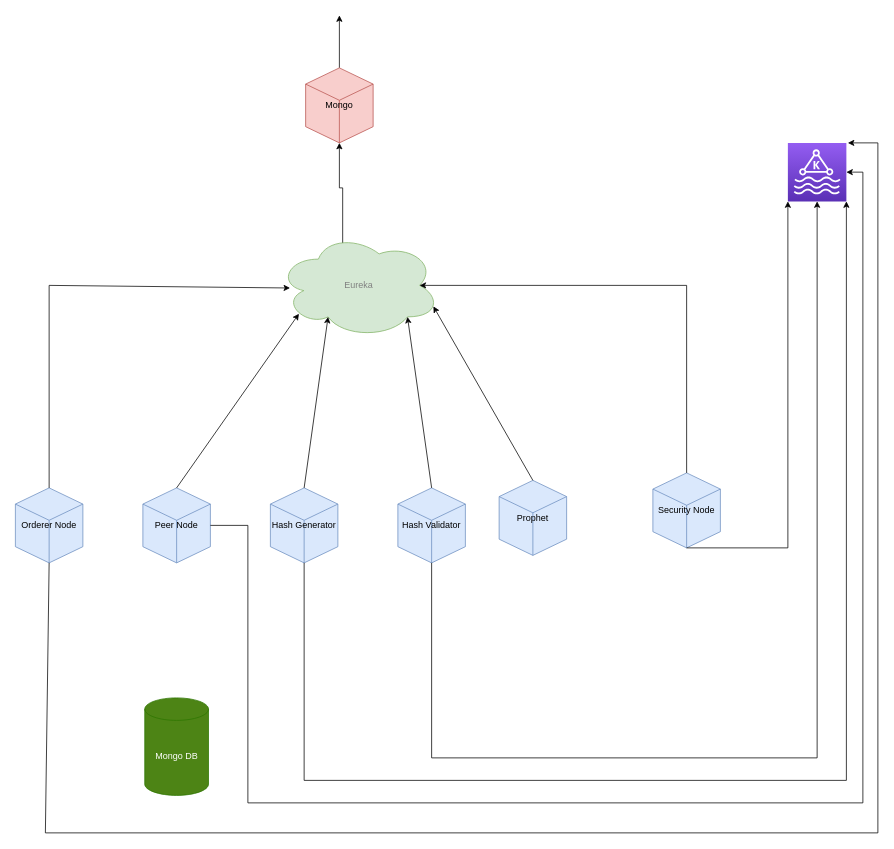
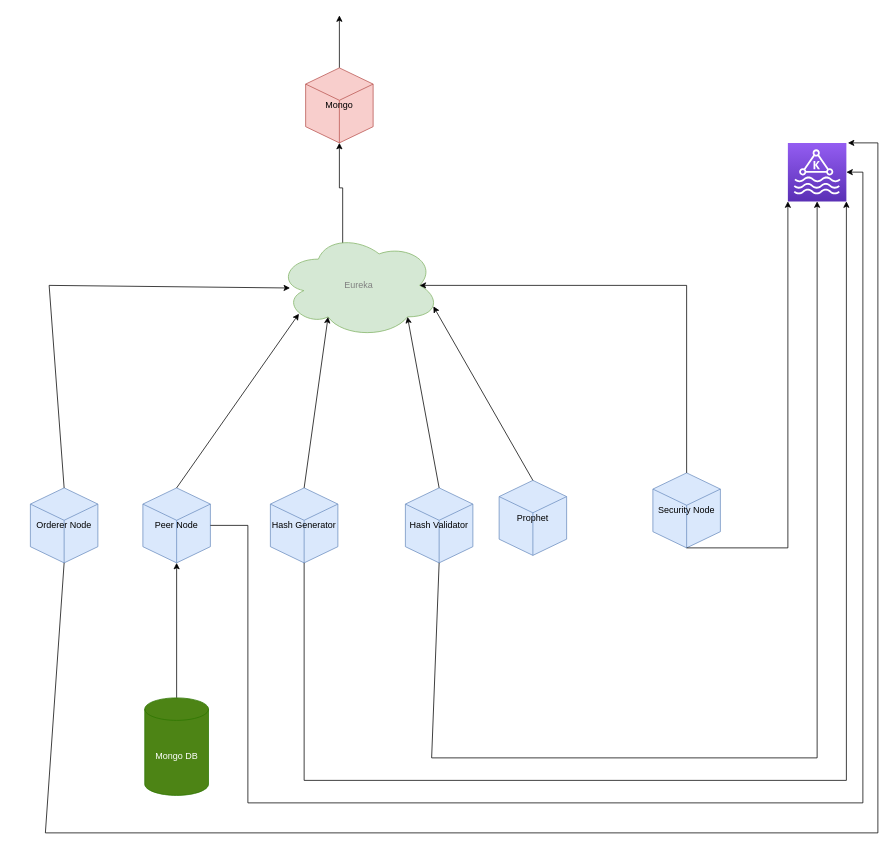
  <mxCell id="0" />
  <mxCell id="1" parent="0" />
  <mxCell id="2" style="edgeStyle=orthogonalEdgeStyle;rounded=0;orthogonalLoop=1;jettySize=auto;html=1;entryX=0.5;entryY=1;entryDx=0;entryDy=0;entryPerimeter=0;exitX=0.4;exitY=0.1;exitDx=0;exitDy=0;exitPerimeter=0;" edge="1" parent="1" source="3" target="11"><mxGeometry relative="1" as="geometry" /></mxCell>
  <mxCell id="3" value="&lt;font color=&quot;#808080&quot;&gt;Eureka&lt;/font&gt;" style="ellipse;shape=cloud;whiteSpace=wrap;html=1;fillColor=#d5e8d4;strokeColor=#82b366;" vertex="1" parent="1"><mxGeometry x="370" y="310" width="216" height="140" as="geometry" /></mxCell>
- <mxCell id="4" value="Orderer Node" style="html=1;whiteSpace=wrap;shape=isoCube2;backgroundOutline=1;isoAngle=15;fillColor=#dae8fc;strokeColor=#6c8ebf;" vertex="1" parent="1"><mxGeometry x="20" y="650" width="90" height="100" as="geometry" /></mxCell>
+ <mxCell id="4" value="Orderer Node" style="html=1;whiteSpace=wrap;shape=isoCube2;backgroundOutline=1;isoAngle=15;fillColor=#dae8fc;strokeColor=#6c8ebf;" vertex="1" parent="1"><mxGeometry x="40" y="650" width="90" height="100" as="geometry" /></mxCell>
  <mxCell id="5" value="Peer Node" style="html=1;whiteSpace=wrap;shape=isoCube2;backgroundOutline=1;isoAngle=15;fillColor=#dae8fc;strokeColor=#6c8ebf;" vertex="1" parent="1"><mxGeometry x="190" y="650" width="90" height="100" as="geometry" /></mxCell>
  <mxCell id="6" value="Hash Generator" style="html=1;whiteSpace=wrap;shape=isoCube2;backgroundOutline=1;isoAngle=15;fillColor=#dae8fc;strokeColor=#6c8ebf;" vertex="1" parent="1"><mxGeometry x="360" y="650" width="90" height="100" as="geometry" /></mxCell>
- <mxCell id="7" value="Hash Validator" style="html=1;whiteSpace=wrap;shape=isoCube2;backgroundOutline=1;isoAngle=15;fillColor=#dae8fc;strokeColor=#6c8ebf;" vertex="1" parent="1"><mxGeometry x="530" y="650" width="90" height="100" as="geometry" /></mxCell>
+ <mxCell id="7" value="Hash Validator" style="html=1;whiteSpace=wrap;shape=isoCube2;backgroundOutline=1;isoAngle=15;fillColor=#dae8fc;strokeColor=#6c8ebf;" vertex="1" parent="1"><mxGeometry x="540" y="650" width="90" height="100" as="geometry" /></mxCell>
  <mxCell id="8" value="Prophet" style="html=1;whiteSpace=wrap;shape=isoCube2;backgroundOutline=1;isoAngle=15;fillColor=#dae8fc;strokeColor=#6c8ebf;" vertex="1" parent="1"><mxGeometry x="665" y="640" width="90" height="100" as="geometry" /></mxCell>
  <mxCell id="9" value="Security Node" style="html=1;whiteSpace=wrap;shape=isoCube2;backgroundOutline=1;isoAngle=15;fillColor=#dae8fc;strokeColor=#6c8ebf;" vertex="1" parent="1"><mxGeometry x="870" y="630" width="90" height="100" as="geometry" /></mxCell>
  <mxCell id="10" style="edgeStyle=orthogonalEdgeStyle;rounded=0;orthogonalLoop=1;jettySize=auto;html=1;" edge="1" parent="1" source="11"><mxGeometry relative="1" as="geometry"><mxPoint x="452" as="targetPoint" y="20" /></mxGeometry></mxCell>
  <mxCell id="11" value="Mongo" style="html=1;whiteSpace=wrap;shape=isoCube2;backgroundOutline=1;isoAngle=15;fillColor=#f8cecc;strokeColor=#b85450;" vertex="1" parent="1"><mxGeometry x="407" y="90" width="90" height="100" as="geometry" /></mxCell>
  <mxCell id="12" value="" style="endArrow=classic;html=1;rounded=0;entryX=0.075;entryY=0.525;entryDx=0;entryDy=0;entryPerimeter=0;exitX=0.5;exitY=0;exitDx=0;exitDy=0;exitPerimeter=0;" edge="1" parent="1" source="4" target="3"><mxGeometry width="50" height="50" relative="1" as="geometry"><mxPoint x="60" y="650" as="sourcePoint" /><mxPoint x="110" y="600" as="targetPoint" /><Array as="points"><mxPoint x="65" y="380" /></Array></mxGeometry></mxCell>
  <mxCell id="13" value="" style="endArrow=classic;html=1;rounded=0;exitX=0.5;exitY=0;exitDx=0;exitDy=0;exitPerimeter=0;entryX=0.13;entryY=0.77;entryDx=0;entryDy=0;entryPerimeter=0;" edge="1" parent="1" source="5" target="3"><mxGeometry width="50" height="50" relative="1" as="geometry"><mxPoint x="450" y="600" as="sourcePoint" /><mxPoint x="500" y="550" as="targetPoint" /></mxGeometry></mxCell>
  <mxCell id="14" value="" style="endArrow=classic;html=1;rounded=0;exitX=0.5;exitY=0;exitDx=0;exitDy=0;exitPerimeter=0;entryX=0.875;entryY=0.5;entryDx=0;entryDy=0;entryPerimeter=0;" edge="1" parent="1" source="9" target="3"><mxGeometry width="50" height="50" relative="1" as="geometry"><mxPoint x="450" y="600" as="sourcePoint" /><mxPoint x="500" y="550" as="targetPoint" /><Array as="points"><mxPoint x="915" y="380" /></Array></mxGeometry></mxCell>
  <mxCell id="15" value="" style="endArrow=classic;html=1;rounded=0;exitX=0.5;exitY=0;exitDx=0;exitDy=0;exitPerimeter=0;entryX=0.96;entryY=0.7;entryDx=0;entryDy=0;entryPerimeter=0;" edge="1" parent="1" source="8" target="3"><mxGeometry width="50" height="50" relative="1" as="geometry"><mxPoint x="730" y="610" as="sourcePoint" /><mxPoint x="780" y="560" as="targetPoint" /></mxGeometry></mxCell>
  <mxCell id="16" value="" style="endArrow=classic;html=1;rounded=0;exitX=0.5;exitY=0;exitDx=0;exitDy=0;exitPerimeter=0;entryX=0.31;entryY=0.8;entryDx=0;entryDy=0;entryPerimeter=0;" edge="1" parent="1" source="6" target="3"><mxGeometry width="50" height="50" relative="1" as="geometry"><mxPoint x="450" y="600" as="sourcePoint" /><mxPoint x="500" y="550" as="targetPoint" /></mxGeometry></mxCell>
  <mxCell id="17" value="" style="endArrow=classic;html=1;rounded=0;exitX=0.5;exitY=0;exitDx=0;exitDy=0;exitPerimeter=0;entryX=0.8;entryY=0.8;entryDx=0;entryDy=0;entryPerimeter=0;" edge="1" parent="1" source="7" target="3"><mxGeometry width="50" height="50" relative="1" as="geometry"><mxPoint x="450" y="600" as="sourcePoint" /><mxPoint x="500" y="550" as="targetPoint" /></mxGeometry></mxCell>
+ <mxCell id="18" style="edgeStyle=orthogonalEdgeStyle;rounded=0;orthogonalLoop=1;jettySize=auto;html=1;entryX=0.5;entryY=1;entryDx=0;entryDy=0;entryPerimeter=0;" edge="1" parent="1" source="19" target="5"><mxGeometry relative="1" as="geometry" /></mxCell>
  <mxCell id="19" value="Mongo DB" style="shape=cylinder3;whiteSpace=wrap;html=1;boundedLbl=1;backgroundOutline=1;size=15;fillColor=#4d8415;strokeColor=#2D7600;fontColor=#ffffff;" vertex="1" parent="1"><mxGeometry x="192.5" y="930" width="85" height="130" as="geometry" /></mxCell>
  <mxCell id="20" value="" style="sketch=0;points=[[0,0,0],[0.25,0,0],[0.5,0,0],[0.75,0,0],[1,0,0],[0,1,0],[0.25,1,0],[0.5,1,0],[0.75,1,0],[1,1,0],[0,0.25,0],[0,0.5,0],[0,0.75,0],[1,0.25,0],[1,0.5,0],[1,0.75,0]];outlineConnect=0;fontColor=#232F3E;gradientColor=#945DF2;gradientDirection=north;fillColor=#5A30B5;strokeColor=#ffffff;dashed=0;verticalLabelPosition=bottom;verticalAlign=top;align=center;html=1;fontSize=12;fontStyle=0;aspect=fixed;shape=mxgraph.aws4.resourceIcon;resIcon=mxgraph.aws4.managed_streaming_for_kafka;" vertex="1" parent="1"><mxGeometry x="1050" y="190" width="78" height="78" as="geometry" /></mxCell>
  <mxCell id="21" value="" style="endArrow=classic;html=1;rounded=0;exitX=0.5;exitY=1;exitDx=0;exitDy=0;exitPerimeter=0;" edge="1" parent="1" source="4"><mxGeometry width="50" height="50" relative="1" as="geometry"><mxPoint x="440" y="1050" as="sourcePoint" /><mxPoint x="1130" y="190" as="targetPoint" /><Array as="points"><mxPoint x="60" y="1110" /><mxPoint x="1170" y="1110" /><mxPoint x="1170" y="190" /></Array></mxGeometry></mxCell>
  <mxCell id="22" value="" style="endArrow=classic;html=1;rounded=0;exitX=1;exitY=0.5;exitDx=0;exitDy=0;exitPerimeter=0;entryX=1;entryY=0.5;entryDx=0;entryDy=0;entryPerimeter=0;" edge="1" parent="1" source="5" target="20"><mxGeometry width="50" height="50" relative="1" as="geometry"><mxPoint x="390" y="890" as="sourcePoint" /><mxPoint x="440" y="840" as="targetPoint" /><Array as="points"><mxPoint x="330" y="700" /><mxPoint x="330" y="1070" /><mxPoint x="1150" y="1070" /><mxPoint x="1150" y="229" /></Array></mxGeometry></mxCell>
  <mxCell id="23" value="" style="endArrow=classic;html=1;rounded=0;exitX=0.5;exitY=1;exitDx=0;exitDy=0;exitPerimeter=0;entryX=0.5;entryY=1;entryDx=0;entryDy=0;entryPerimeter=0;" edge="1" parent="1" source="7" target="20"><mxGeometry width="50" height="50" relative="1" as="geometry"><mxPoint x="600" y="870" as="sourcePoint" /><mxPoint x="650" y="820" as="targetPoint" /><Array as="points"><mxPoint x="575" y="1010" /><mxPoint x="1089" y="1010" /></Array></mxGeometry></mxCell>
  <mxCell id="24" value="" style="endArrow=classic;html=1;rounded=0;exitX=0.5;exitY=1;exitDx=0;exitDy=0;exitPerimeter=0;entryX=1;entryY=1;entryDx=0;entryDy=0;entryPerimeter=0;" edge="1" parent="1" source="6" target="20"><mxGeometry width="50" height="50" relative="1" as="geometry"><mxPoint x="600" y="870" as="sourcePoint" /><mxPoint x="650" y="820" as="targetPoint" /><Array as="points"><mxPoint x="405" y="1040" /><mxPoint x="1128" y="1040" /></Array></mxGeometry></mxCell>
  <mxCell id="25" value="" style="endArrow=classic;html=1;rounded=0;exitX=0.5;exitY=1;exitDx=0;exitDy=0;exitPerimeter=0;entryX=0;entryY=1;entryDx=0;entryDy=0;entryPerimeter=0;" edge="1" parent="1" source="9" target="20"><mxGeometry width="50" height="50" relative="1" as="geometry"><mxPoint x="600" y="660" as="sourcePoint" /><mxPoint x="650" y="610" as="targetPoint" /><Array as="points"><mxPoint x="1050" y="730" /></Array></mxGeometry></mxCell>
